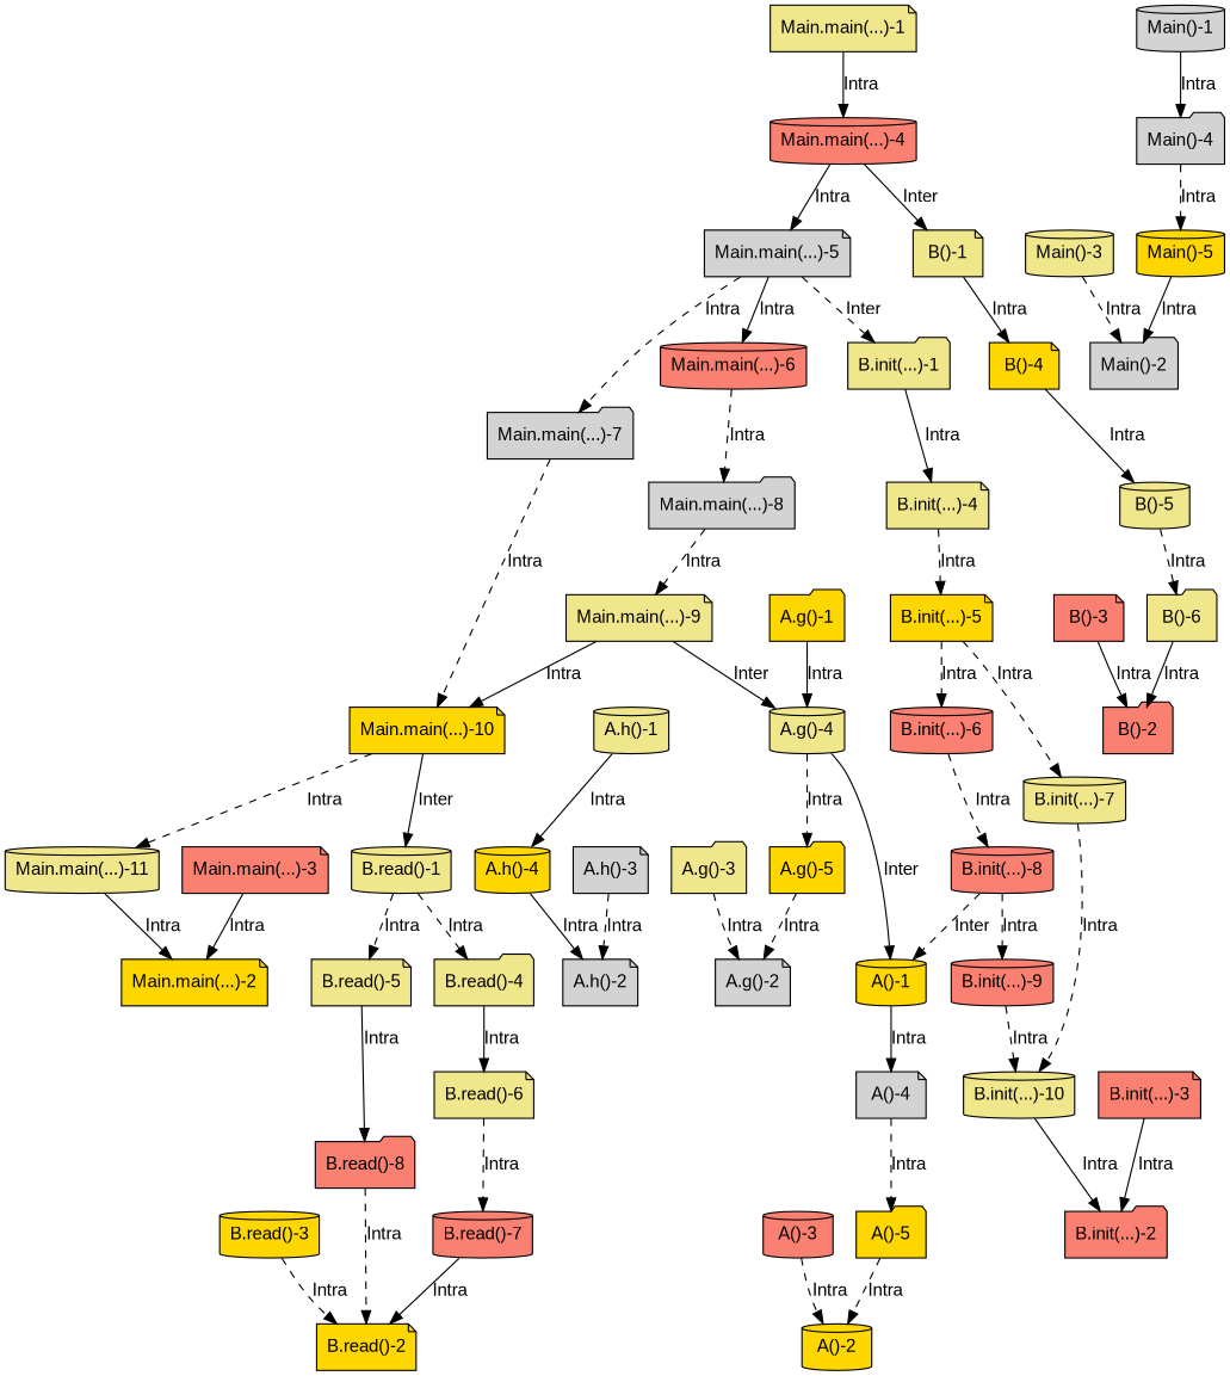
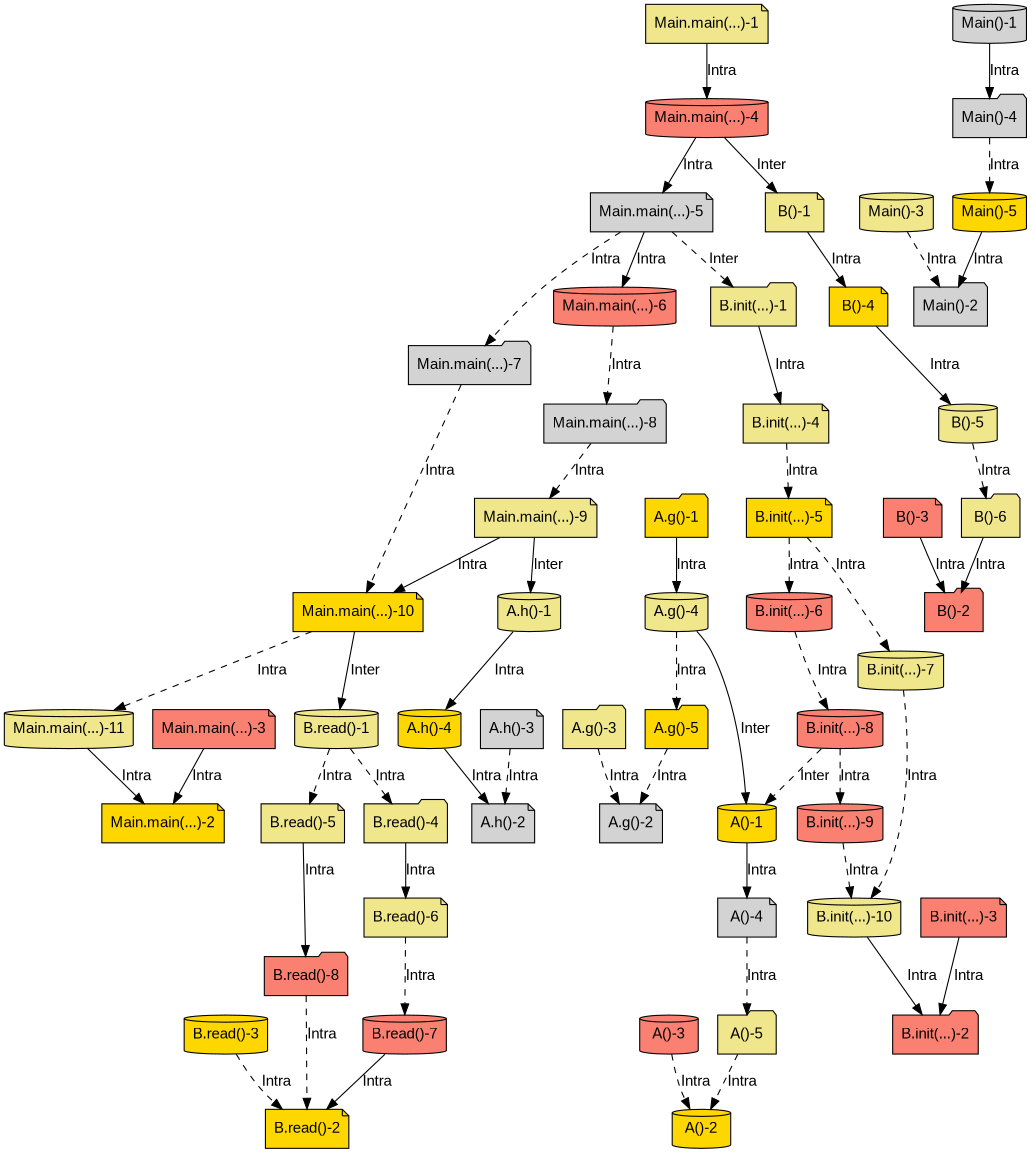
  digraph {
    fontname="Liberation Sans"
    node [fillcolor=khaki fontname="Liberation Sans" shape=cylinder style=filled]
    edge [fontname="Liberation Sans" style=dashed]
    "B.read()-4" [shape=folder]
    "B.read()-6" [shape=note]
    "B.read()-7" [fillcolor=salmon]
    "Main.main(...)-4" [fillcolor=salmon]
    "B()-1" [shape=note]
    "Main.main(...)-5" [fillcolor=lightgrey shape=note]
    "B()-4" [fillcolor=gold shape=note]
    "Main.main(...)-7" [fillcolor=lightgrey shape=folder]
    "Main.main(...)-6" [fillcolor=salmon]
    "B.init(...)-1" [shape=folder]
    "B.read()-1"
    "B.read()-5" [shape=note]
    "B.read()-8" [fillcolor=salmon shape=folder]
    "B.read()-2" [fillcolor=gold shape=note]
    "Main.main(...)-3" [fillcolor=salmon shape=note]
    "Main.main(...)-2" [fillcolor=gold shape=note]
    "Main()-2" [fillcolor=lightgrey shape=folder]
    "Main()-3"
    "B.init(...)-3" [fillcolor=salmon shape=note]
    "B.init(...)-2" [fillcolor=salmon shape=folder]
-   "A()-5" [fillcolor=gold shape=folder]
+   "A()-5" [shape=folder]
    "A()-2" [fillcolor=gold]
    "A.g()-1" [fillcolor=gold shape=folder]
    "A.g()-4"
    "A()-1" [fillcolor=gold]
    "A.g()-5" [fillcolor=gold shape=folder]
    "A()-4" [fillcolor=lightgrey shape=note]
    "B.init(...)-6" [fillcolor=salmon]
    "B.init(...)-8" [fillcolor=salmon]
    "B.init(...)-9" [fillcolor=salmon]
    "Main.main(...)-8" [fillcolor=lightgrey shape=folder]
    "Main.main(...)-9" [shape=note]
    "A.h()-1"
    "Main.main(...)-10" [fillcolor=gold shape=note]
    "B.init(...)-5" [fillcolor=gold shape=note]
    "B.init(...)-7"
    "B.init(...)-10"
    "B()-5"
    "Main.main(...)-1" [shape=note]
    "A.h()-3" [fillcolor=lightgrey shape=note]
    "A.h()-2" [fillcolor=lightgrey shape=note]
    "Main()-1" [fillcolor=lightgrey]
    "Main()-4" [fillcolor=lightgrey shape=folder]
    "Main()-5" [fillcolor=gold]
    "A.h()-4" [fillcolor=gold]
    "Main.main(...)-11"
    "B()-6" [shape=folder]
    "B()-2" [fillcolor=salmon shape=folder]
    "A.g()-2" [fillcolor=lightgrey shape=note]
    "B.init(...)-4" [shape=note]
    "B.read()-3" [fillcolor=gold]
    "B()-3" [fillcolor=salmon shape=note]
    "A.g()-3" [shape=folder]
    "A()-3" [fillcolor=salmon]
    "B.read()-4" -> "B.read()-6" [label=Intra style=solid]
    "B.read()-6" -> "B.read()-7" [label=Intra]
    "B.read()-7" -> "B.read()-2" [label=Intra style=solid]
    "Main.main(...)-4" -> "B()-1" [label=Inter style=solid]
    "Main.main(...)-4" -> "Main.main(...)-5" [label=Intra style=solid]
    "B()-1" -> "B()-4" [label=Intra style=solid]
    "Main.main(...)-5" -> "Main.main(...)-7" [label=Intra]
    "Main.main(...)-5" -> "Main.main(...)-6" [label=Intra style=solid]
    "Main.main(...)-5" -> "B.init(...)-1" [label=Inter]
    "B()-4" -> "B()-5" [label=Intra style=solid]
    "Main.main(...)-7" -> "Main.main(...)-10" [label=Intra]
    "Main.main(...)-6" -> "Main.main(...)-8" [label=Intra]
    "B.init(...)-1" -> "B.init(...)-4" [label=Intra style=solid]
    "B.read()-1" -> "B.read()-4" [label=Intra]
    "B.read()-1" -> "B.read()-5" [label=Intra]
    "B.read()-5" -> "B.read()-8" [label=Intra style=solid]
    "B.read()-8" -> "B.read()-2" [label=Intra]
    "Main.main(...)-3" -> "Main.main(...)-2" [label=Intra style=solid]
    "Main()-3" -> "Main()-2" [label=Intra]
    "B.init(...)-3" -> "B.init(...)-2" [label=Intra style=solid]
    "A()-5" -> "A()-2" [label=Intra]
    "A.g()-1" -> "A.g()-4" [label=Intra style=solid]
    "A.g()-4" -> "A()-1" [label=Inter style=solid]
    "A.g()-4" -> "A.g()-5" [label=Intra]
    "A()-1" -> "A()-4" [label=Intra style=solid]
    "A.g()-5" -> "A.g()-2" [label=Intra]
    "A()-4" -> "A()-5" [label=Intra]
    "B.init(...)-6" -> "B.init(...)-8" [label=Intra]
    "B.init(...)-8" -> "A()-1" [label=Inter]
    "B.init(...)-8" -> "B.init(...)-9" [label=Intra]
    "B.init(...)-9" -> "B.init(...)-10" [label=Intra]
    "Main.main(...)-8" -> "Main.main(...)-9" [label=Intra]
-   "Main.main(...)-9" -> "A.g()-4" [label=Inter style=solid]
+   "Main.main(...)-9" -> "A.h()-1" [label=Inter style=solid]
    "Main.main(...)-9" -> "Main.main(...)-10" [label=Intra style=solid]
    "A.h()-1" -> "A.h()-4" [label=Intra style=solid]
    "Main.main(...)-10" -> "B.read()-1" [label=Inter style=solid]
    "Main.main(...)-10" -> "Main.main(...)-11" [label=Intra]
    "B.init(...)-5" -> "B.init(...)-6" [label=Intra]
    "B.init(...)-5" -> "B.init(...)-7" [label=Intra]
    "B.init(...)-7" -> "B.init(...)-10" [label=Intra]
    "B.init(...)-10" -> "B.init(...)-2" [label=Intra style=solid]
    "B()-5" -> "B()-6" [label=Intra]
    "Main.main(...)-1" -> "Main.main(...)-4" [label=Intra style=solid]
    "A.h()-3" -> "A.h()-2" [label=Intra]
    "Main()-1" -> "Main()-4" [label=Intra style=solid]
    "Main()-4" -> "Main()-5" [label=Intra]
    "Main()-5" -> "Main()-2" [label=Intra style=solid]
    "A.h()-4" -> "A.h()-2" [label=Intra style=solid]
    "Main.main(...)-11" -> "Main.main(...)-2" [label=Intra style=solid]
    "B()-6" -> "B()-2" [label=Intra style=solid]
    "B.init(...)-4" -> "B.init(...)-5" [label=Intra]
    "B.read()-3" -> "B.read()-2" [label=Intra]
    "B()-3" -> "B()-2" [label=Intra style=solid]
    "A.g()-3" -> "A.g()-2" [label=Intra]
    "A()-3" -> "A()-2" [label=Intra]
  }
